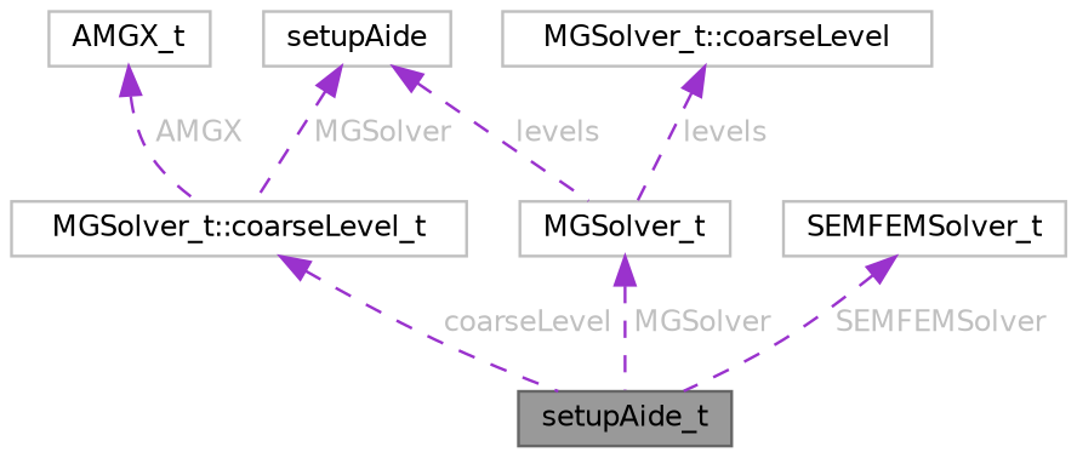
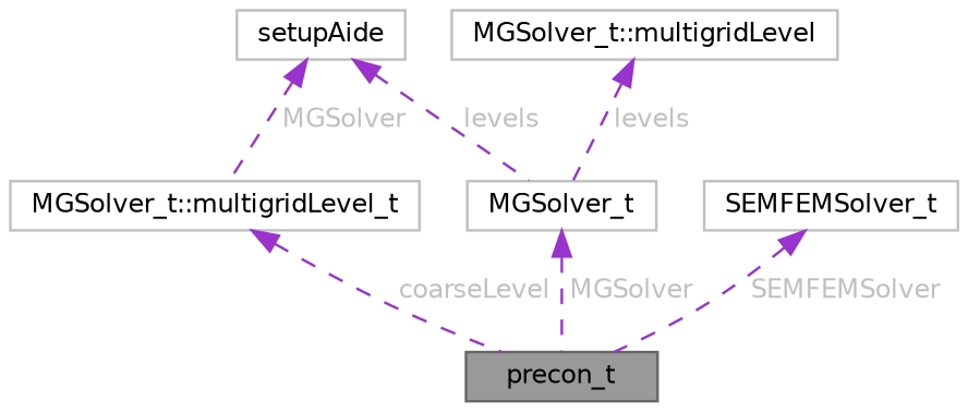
  digraph {
    node [color=grey75 fillcolor=white fontname=Helvetica fontsize=10 shape=box style=filled]
    edge [color=darkorchid3 dir=back fontcolor=grey fontname=Helvetica fontsize=10 labelfontname=Helvetica labelfontsize=10 style=dashed]
-   n1 [color=gray40 fillcolor=grey60 fontcolor=black height=0.2 label=setupAide_t width=0.4]
+   n1 [color=gray40 fillcolor=grey60 fontcolor=black height=0.2 label=precon_t width=0.4]
    n2 [height=0.2 label=MGSolver_t width=0.4]
    n3 [height=0.2 label=setupAide width=0.4]
-   n4 [height=0.2 label="MGSolver_t::coarseLevel_t" width=0.4]
-   n5 [height=0.2 label="MGSolver_t::coarseLevel" width=0.4]
-   n6 [height=0.2 label=AMGX_t width=0.4]
+   n4 [height=0.2 label="MGSolver_t::multigridLevel_t" width=0.4]
+   n5 [height=0.2 label="MGSolver_t::multigridLevel" width=0.4]
    n7 [height=0.2 label=SEMFEMSolver_t width=0.4]
    n2 -> n1 [label=" MGSolver"]
    n3 -> n2 [label=" levels"]
    n3 -> n4 [label=" MGSolver"]
    n4 -> n1 [label=" coarseLevel"]
    n5 -> n2 [label=" levels"]
-   n6 -> n4 [label=" AMGX"]
    n7 -> n1 [label=" SEMFEMSolver"]
  }
